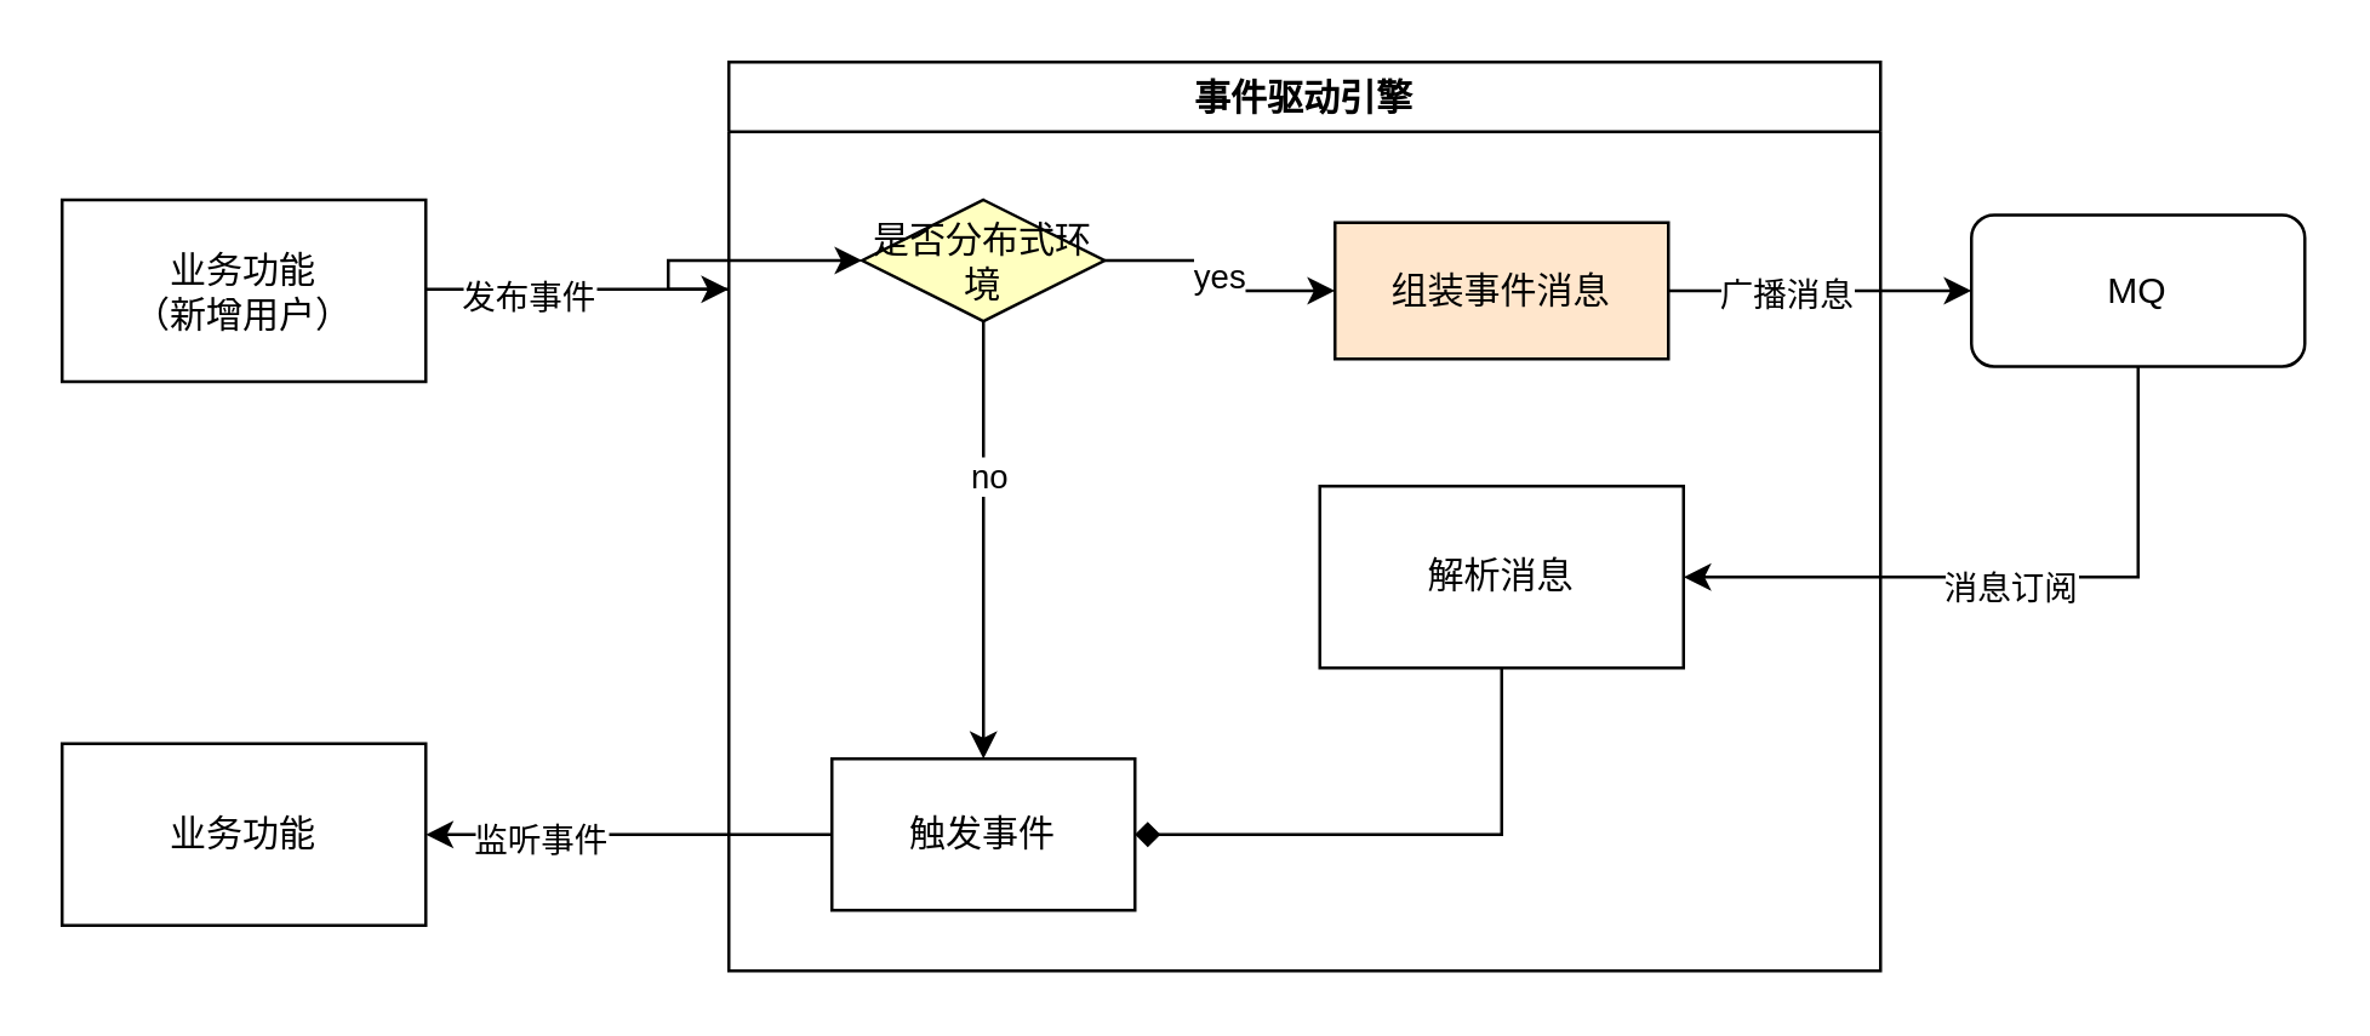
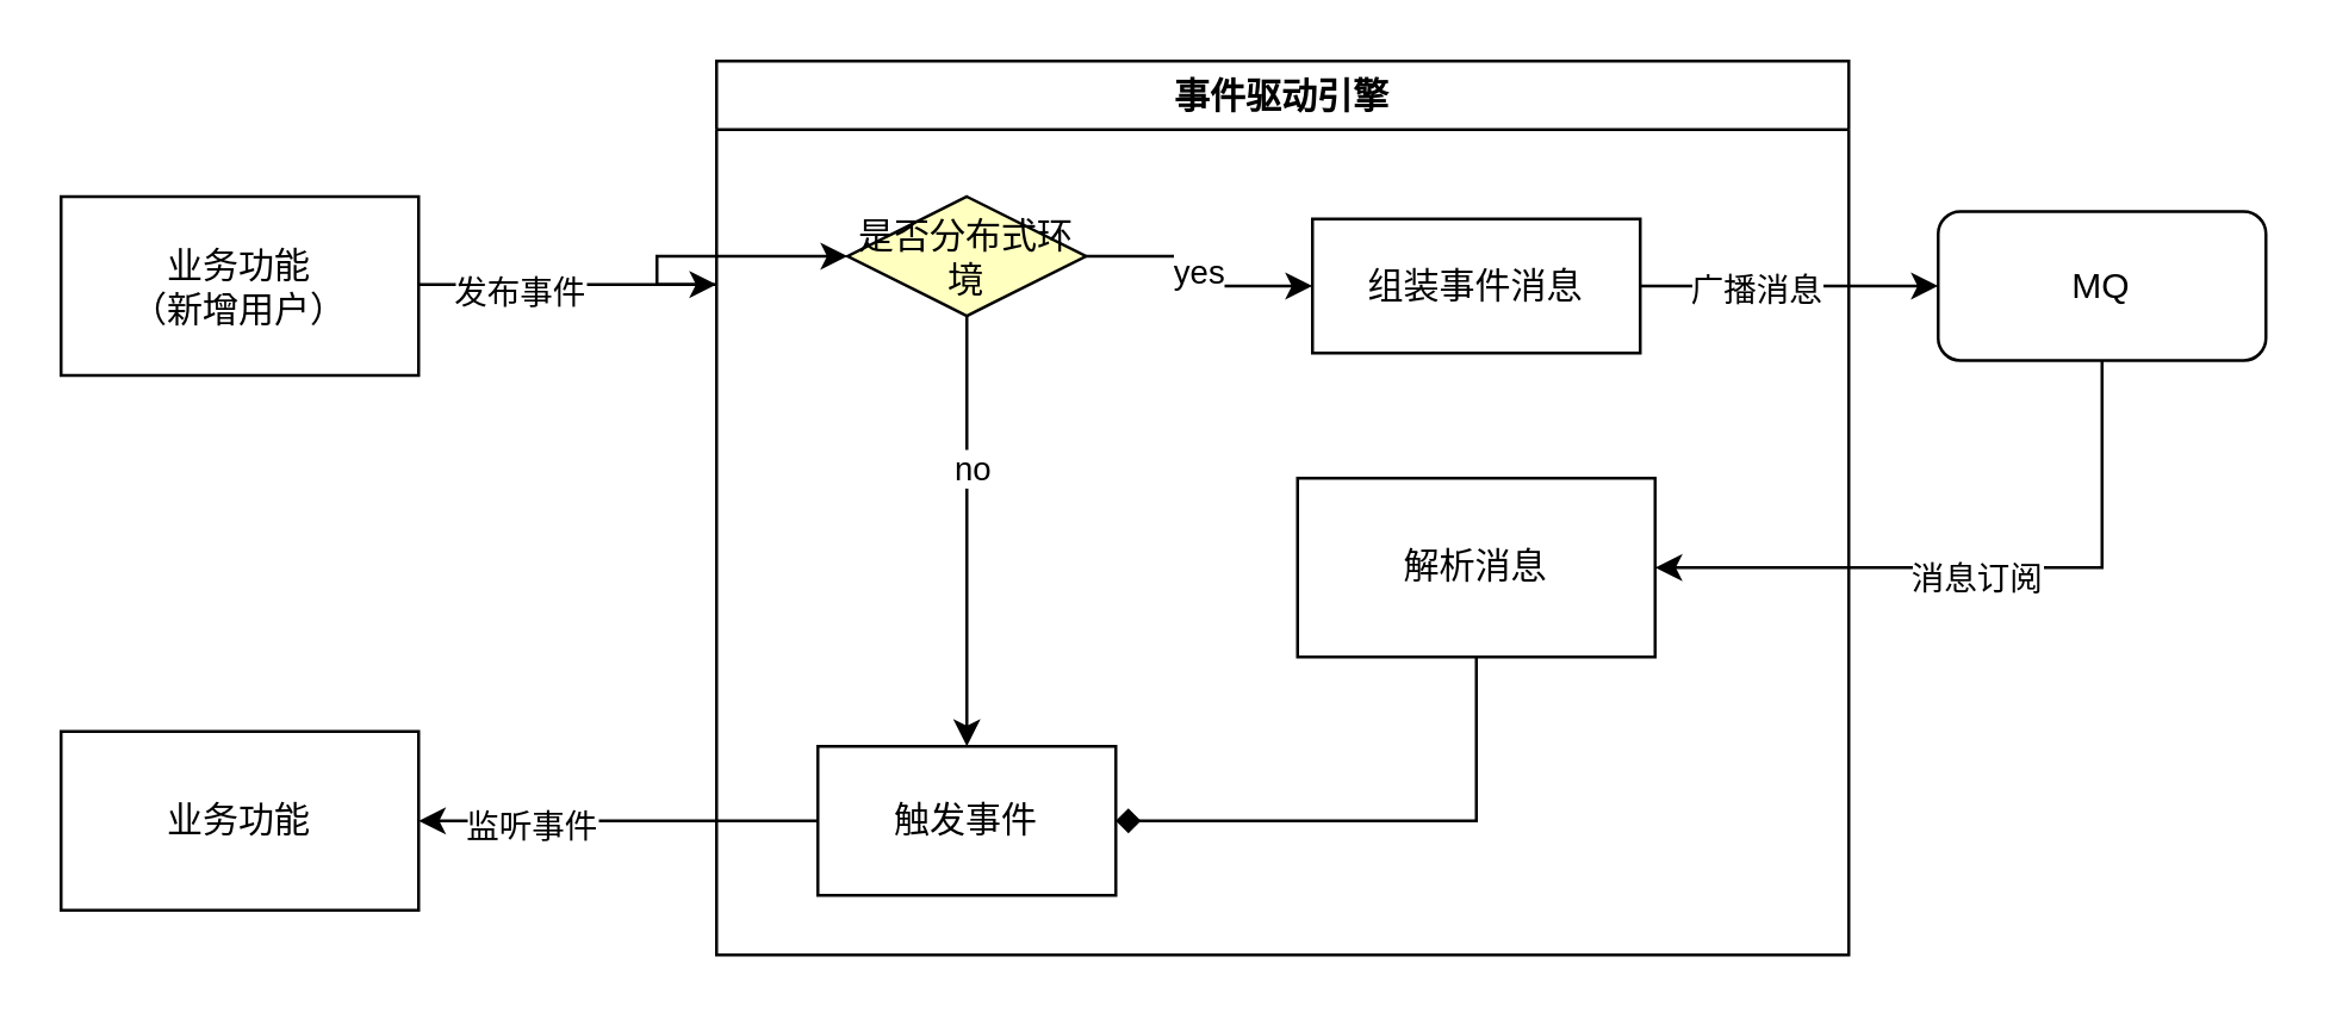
  <mxCell id="0" />
  <mxCell id="1" parent="0" />
  <mxCell id="2" value="事件驱动引擎" style="swimlane;" vertex="1" parent="1"><mxGeometry x="240" y="20" width="380" height="300" as="geometry" /></mxCell>
  <mxCell id="3" value="yes" style="edgeStyle=orthogonalEdgeStyle;rounded=0;orthogonalLoop=1;jettySize=auto;html=1;entryX=0;entryY=0.5;entryDx=0;entryDy=0;" edge="1" parent="2" source="6" target="8"><mxGeometry relative="1" as="geometry" /></mxCell>
  <mxCell id="4" style="edgeStyle=orthogonalEdgeStyle;rounded=0;orthogonalLoop=1;jettySize=auto;html=1;entryX=0.5;entryY=0;entryDx=0;entryDy=0;strokeColor=#000000;" edge="1" parent="2" source="6" target="7"><mxGeometry relative="1" as="geometry" /></mxCell>
  <mxCell id="5" value="no" style="edgeLabel;html=1;align=center;verticalAlign=middle;resizable=0;points=[];" vertex="1" connectable="0" parent="4"><mxGeometry x="-0.309" y="1" relative="1" as="geometry"><mxPoint y="1" as="offset" /></mxGeometry></mxCell>
  <mxCell id="6" value="是否分布式环境" style="rhombus;whiteSpace=wrap;html=1;fillColor=#ffffc0;" vertex="1" parent="2"><mxGeometry x="44" y="45.5" width="80" height="40" as="geometry" /></mxCell>
  <mxCell id="7" value="触发事件" style="rounded=0;whiteSpace=wrap;html=1;" vertex="1" parent="2"><mxGeometry x="34" y="230" width="100" height="50" as="geometry" /></mxCell>
- <mxCell id="8" value="组装事件消息" style="rounded=0;whiteSpace=wrap;html=1;fillColor=#ffe6cc;" vertex="1" parent="2"><mxGeometry x="200" y="53" width="110" height="45" as="geometry" /></mxCell>
+ <mxCell id="8" value="组装事件消息" style="rounded=0;whiteSpace=wrap;html=1;" vertex="1" parent="2"><mxGeometry x="200" y="53" width="110" height="45" as="geometry" /></mxCell>
  <mxCell id="9" style="edgeStyle=orthogonalEdgeStyle;rounded=0;orthogonalLoop=1;jettySize=auto;html=1;exitX=0;exitY=0.25;exitDx=0;exitDy=0;entryX=0;entryY=0.5;entryDx=0;entryDy=0;strokeColor=#000000;" edge="1" parent="2" source="2" target="6"><mxGeometry relative="1" as="geometry" /></mxCell>
  <mxCell id="10" style="edgeStyle=orthogonalEdgeStyle;rounded=0;orthogonalLoop=1;jettySize=auto;html=1;entryX=1;entryY=0.5;entryDx=0;entryDy=0;strokeColor=#000000;exitX=0.5;exitY=1;exitDx=0;exitDy=0;endArrow=diamond;" edge="1" parent="2" source="11" target="7"><mxGeometry relative="1" as="geometry" /></mxCell>
  <mxCell id="11" value="解析消息" style="rounded=0;whiteSpace=wrap;html=1;" vertex="1" parent="2"><mxGeometry x="195" y="140" width="120" height="60" as="geometry" /></mxCell>
  <mxCell id="12" style="edgeStyle=orthogonalEdgeStyle;rounded=0;orthogonalLoop=1;jettySize=auto;html=1;" edge="1" parent="1" source="14"><mxGeometry relative="1" as="geometry"><mxPoint x="240" y="95" as="targetPoint" /></mxGeometry></mxCell>
  <mxCell id="13" value="发布事件" style="edgeLabel;html=1;align=center;verticalAlign=middle;resizable=0;points=[];" vertex="1" connectable="0" parent="12"><mxGeometry x="-0.341" y="-2" relative="1" as="geometry"><mxPoint as="offset" /></mxGeometry></mxCell>
  <mxCell id="14" value="业务功能&lt;br&gt;（新增用户）" style="rounded=0;whiteSpace=wrap;html=1;" vertex="1" parent="1"><mxGeometry x="20" y="65.5" width="120" height="60" as="geometry" /></mxCell>
  <mxCell id="15" style="edgeStyle=orthogonalEdgeStyle;rounded=0;orthogonalLoop=1;jettySize=auto;html=1;entryX=1;entryY=0.5;entryDx=0;entryDy=0;strokeColor=#000000;exitX=0.5;exitY=1;exitDx=0;exitDy=0;" edge="1" parent="1" source="17" target="11"><mxGeometry relative="1" as="geometry" /></mxCell>
  <mxCell id="16" value="消息订阅" style="edgeLabel;html=1;align=center;verticalAlign=middle;resizable=0;points=[];" vertex="1" connectable="0" parent="15"><mxGeometry x="0.03" y="3" relative="1" as="geometry"><mxPoint x="1" as="offset" /></mxGeometry></mxCell>
  <mxCell id="17" value="MQ" style="rounded=1;whiteSpace=wrap;html=1;" vertex="1" parent="1"><mxGeometry x="650" y="70.5" width="110" height="50" as="geometry" /></mxCell>
  <mxCell id="18" value="业务功能" style="rounded=0;whiteSpace=wrap;html=1;" vertex="1" parent="1"><mxGeometry x="20" y="245" width="120" height="60" as="geometry" /></mxCell>
  <mxCell id="19" style="edgeStyle=orthogonalEdgeStyle;rounded=0;orthogonalLoop=1;jettySize=auto;html=1;entryX=1;entryY=0.5;entryDx=0;entryDy=0;strokeColor=#000000;exitX=0;exitY=0.5;exitDx=0;exitDy=0;" edge="1" parent="1" source="7" target="18"><mxGeometry relative="1" as="geometry" /></mxCell>
  <mxCell id="20" value="监听事件" style="edgeLabel;html=1;align=center;verticalAlign=middle;resizable=0;points=[];" vertex="1" connectable="0" parent="19"><mxGeometry x="0.443" y="1" relative="1" as="geometry"><mxPoint as="offset" /></mxGeometry></mxCell>
  <mxCell id="21" style="edgeStyle=orthogonalEdgeStyle;rounded=0;orthogonalLoop=1;jettySize=auto;html=1;entryX=0;entryY=0.5;entryDx=0;entryDy=0;" edge="1" parent="1" source="8" target="17"><mxGeometry relative="1" as="geometry" /></mxCell>
  <mxCell id="22" value="广播消息" style="edgeLabel;html=1;align=center;verticalAlign=middle;resizable=0;points=[];" vertex="1" connectable="0" parent="21"><mxGeometry x="-0.246" relative="1" as="geometry"><mxPoint y="1" as="offset" /></mxGeometry></mxCell>
